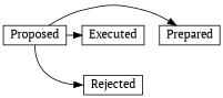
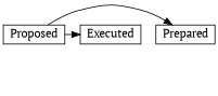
  digraph {
    fontname="PT Serif"
    node [fontname="PT Serif" shape=box]
    edge [fontname="PT Serif"]
    Proposed [height=.1]
    Prepared [height=.1]
    Executed [group=g height=.1]
-   Rejected [group=g height=.1]
    subgraph sub_1 {
      rank=same
      Proposed
      Prepared
      Executed
    }
    Proposed -> Prepared
    Proposed -> Executed
-   Proposed -> Rejected [headport=w tailport=s]
-   Executed -> Rejected [style=invis]
  }
